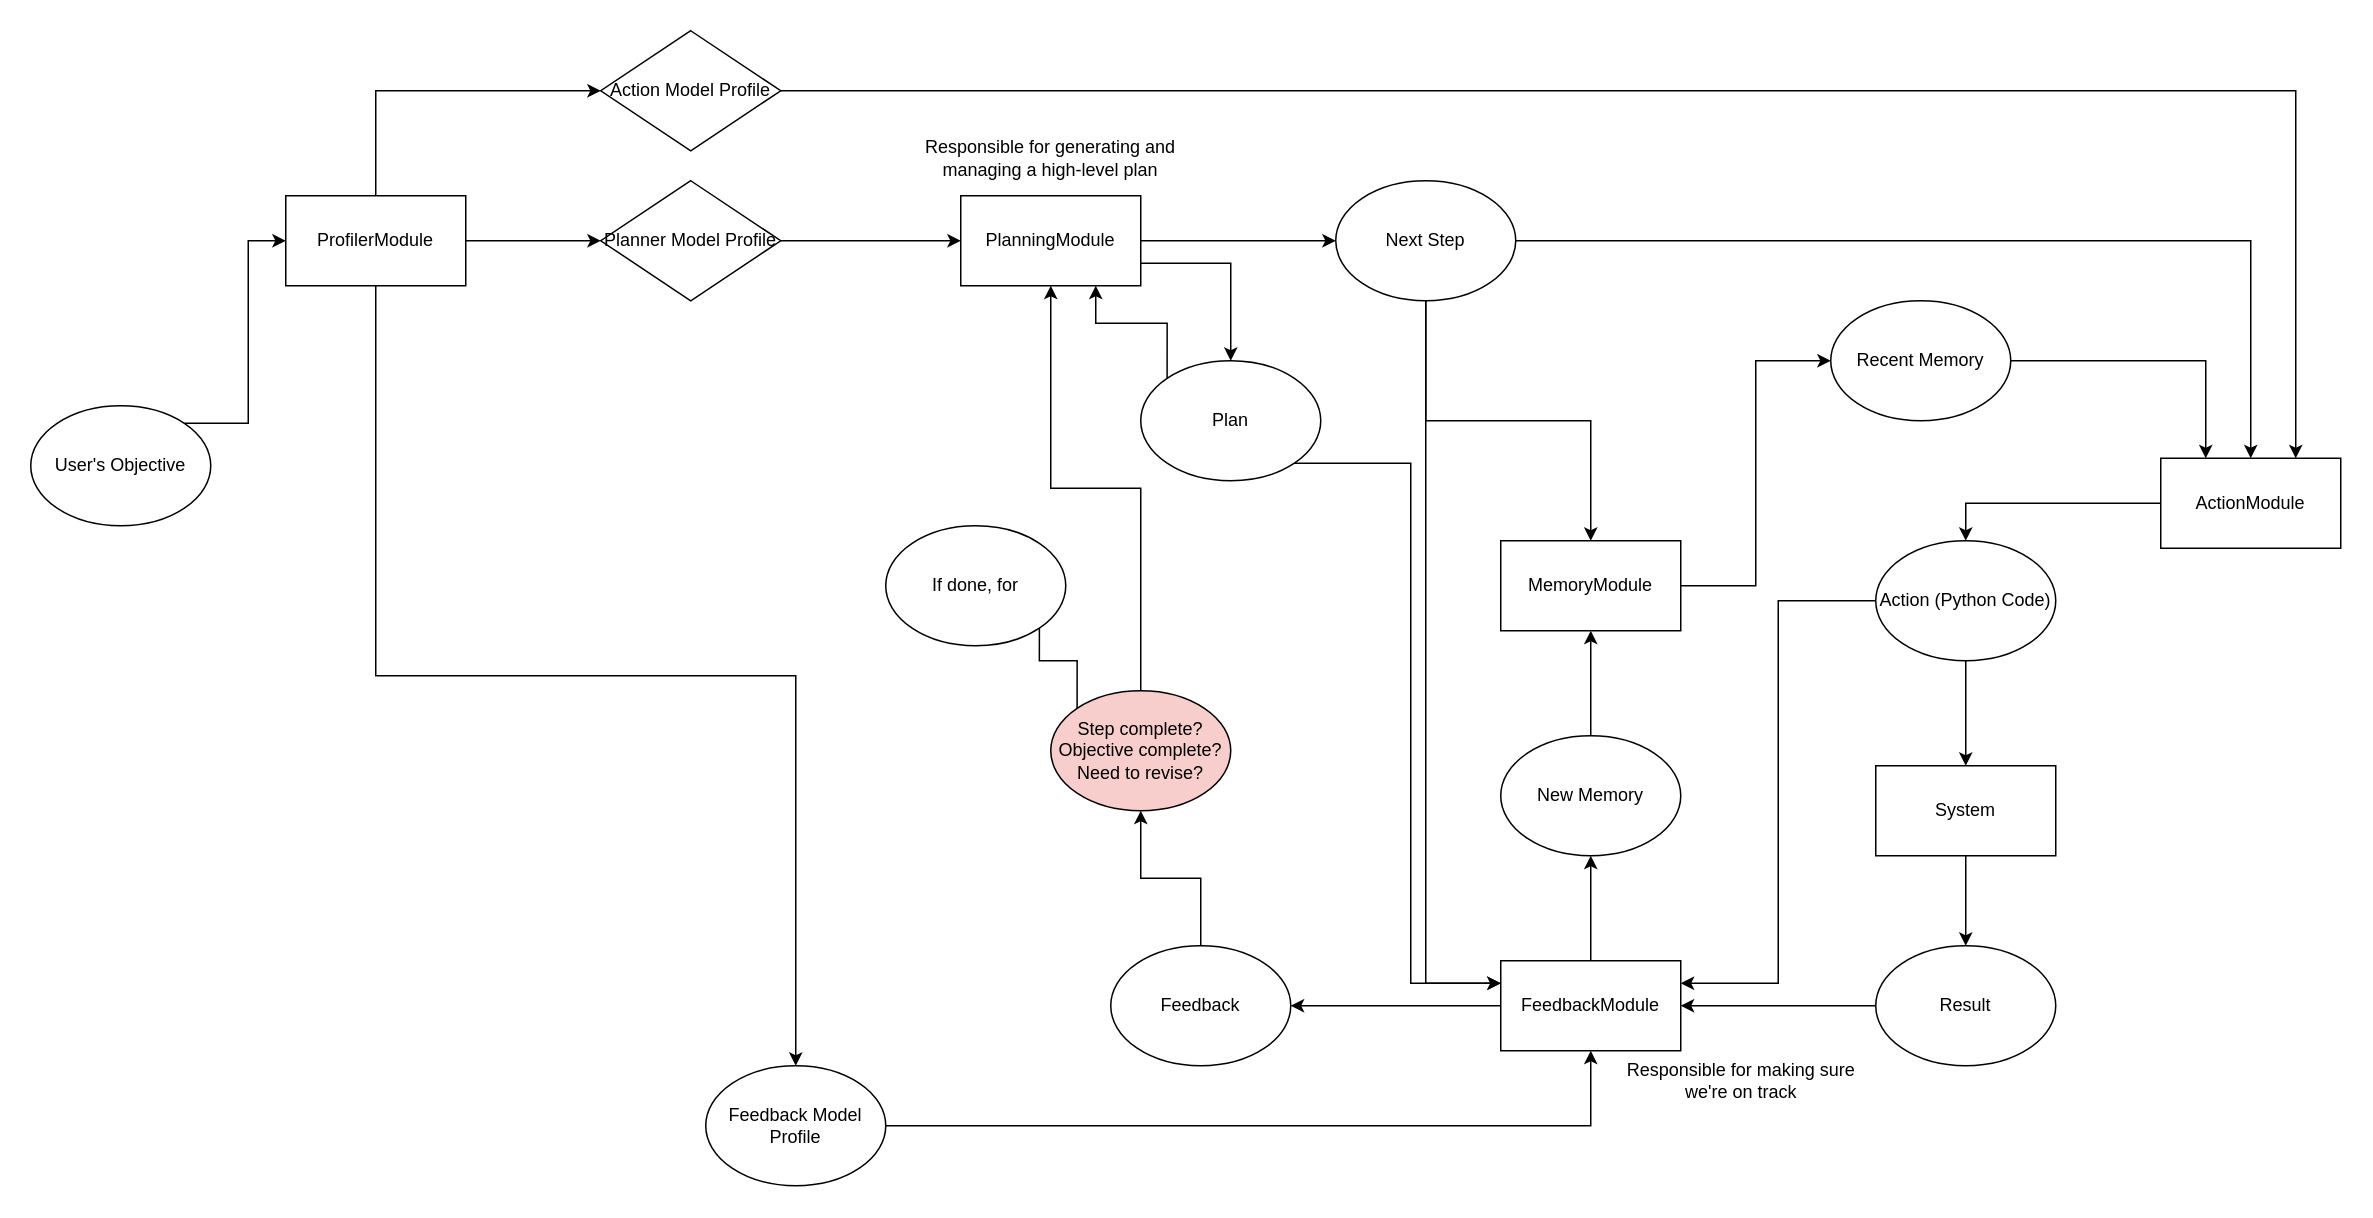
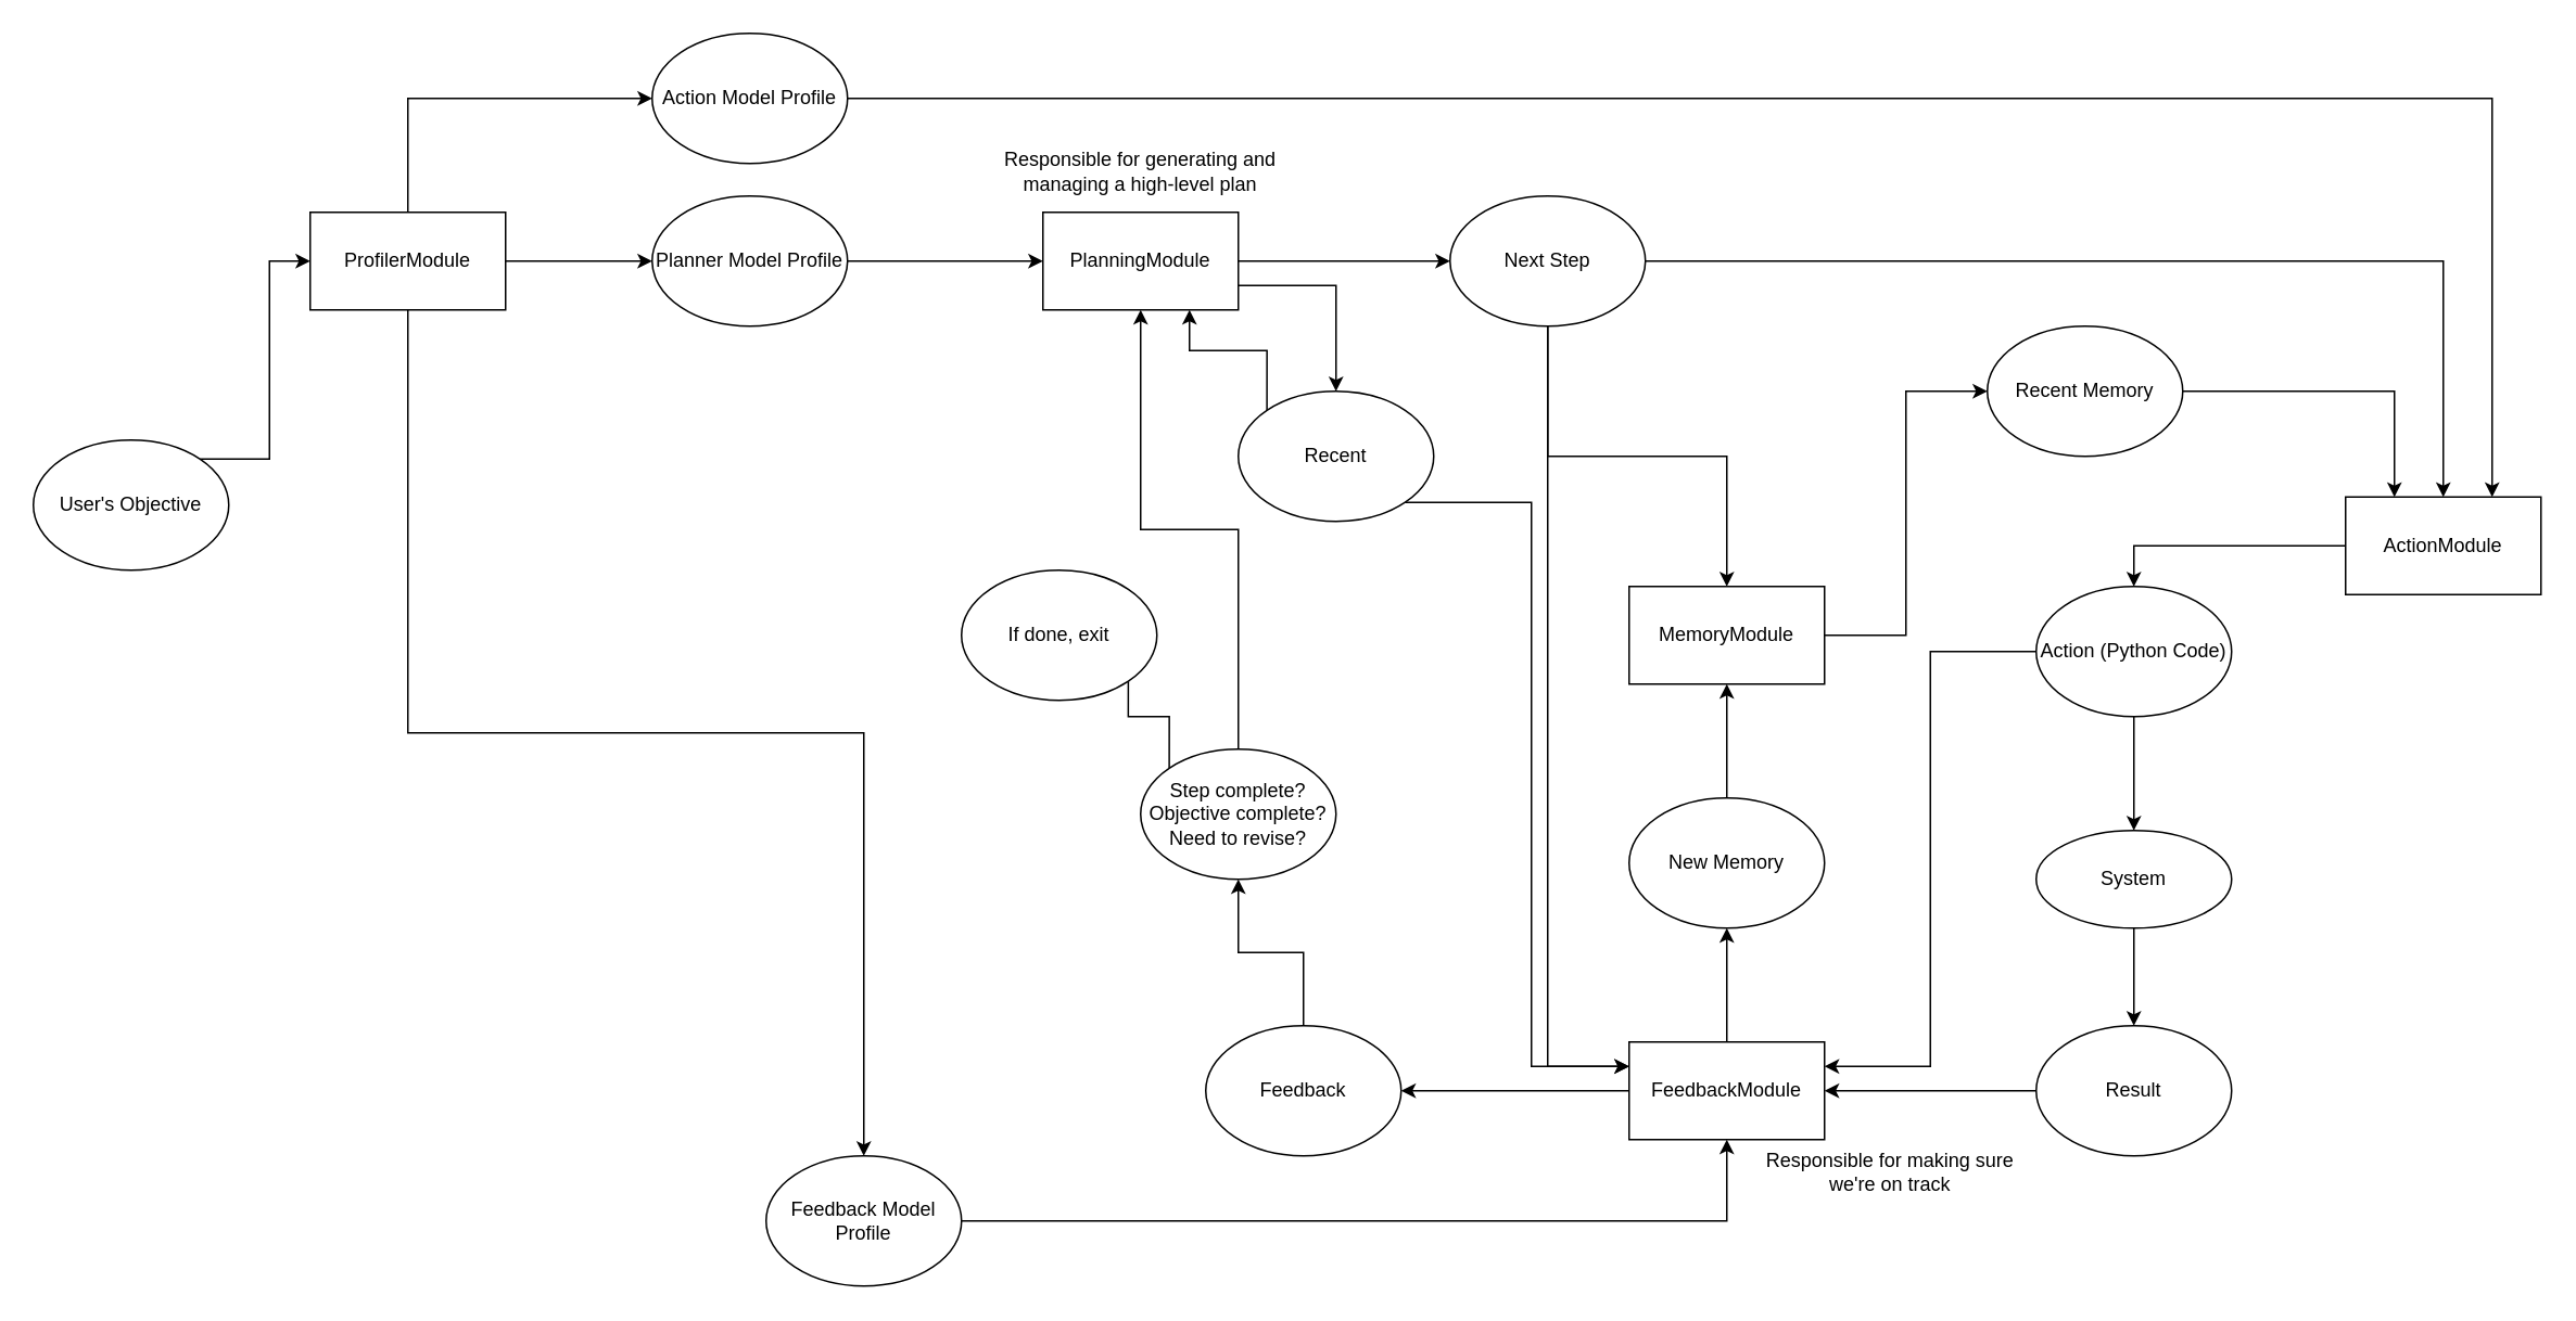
  <mxCell id="0" />
  <mxCell id="1" parent="0" />
  <mxCell id="2" style="edgeStyle=orthogonalEdgeStyle;rounded=0;orthogonalLoop=1;jettySize=auto;html=1;exitX=1;exitY=0.5;exitDx=0;exitDy=0;entryX=0;entryY=0.5;entryDx=0;entryDy=0;" edge="1" parent="1" source="5" target="7"><mxGeometry relative="1" as="geometry" /></mxCell>
  <mxCell id="3" style="edgeStyle=orthogonalEdgeStyle;rounded=0;orthogonalLoop=1;jettySize=auto;html=1;exitX=0.5;exitY=1;exitDx=0;exitDy=0;entryX=0.5;entryY=0;entryDx=0;entryDy=0;" edge="1" parent="1" source="5" target="18"><mxGeometry relative="1" as="geometry" /></mxCell>
  <mxCell id="4" style="edgeStyle=orthogonalEdgeStyle;rounded=0;orthogonalLoop=1;jettySize=auto;html=1;exitX=0.5;exitY=0;exitDx=0;exitDy=0;entryX=0;entryY=0.5;entryDx=0;entryDy=0;" edge="1" parent="1" source="5" target="41"><mxGeometry relative="1" as="geometry" /></mxCell>
  <mxCell id="5" value="ProfilerModule" style="rounded=0;whiteSpace=wrap;html=1;" vertex="1" parent="1"><mxGeometry x="190" y="130" width="120" height="60" as="geometry" /></mxCell>
  <mxCell id="6" style="edgeStyle=orthogonalEdgeStyle;rounded=0;orthogonalLoop=1;jettySize=auto;html=1;exitX=1;exitY=0.5;exitDx=0;exitDy=0;entryX=0;entryY=0.5;entryDx=0;entryDy=0;" edge="1" parent="1" source="7" target="14"><mxGeometry relative="1" as="geometry" /></mxCell>
- <mxCell id="7" value="Planner Model Profile" style="rhombus;whiteSpace=wrap;html=1;" vertex="1" parent="1"><mxGeometry x="400" y="120" width="120" height="80" as="geometry" /></mxCell>
+ <mxCell id="7" value="Planner Model Profile" style="ellipse;whiteSpace=wrap;html=1;" vertex="1" parent="1"><mxGeometry x="400" y="120" width="120" height="80" as="geometry" /></mxCell>
  <mxCell id="8" style="edgeStyle=orthogonalEdgeStyle;rounded=0;orthogonalLoop=1;jettySize=auto;html=1;exitX=1;exitY=0.5;exitDx=0;exitDy=0;entryX=0;entryY=0.5;entryDx=0;entryDy=0;" edge="1" parent="1" source="9" target="47"><mxGeometry relative="1" as="geometry" /></mxCell>
  <mxCell id="9" value="MemoryModule" style="rounded=0;whiteSpace=wrap;html=1;" vertex="1" parent="1"><mxGeometry x="1000" y="360" width="120" height="60" as="geometry" /></mxCell>
  <mxCell id="10" style="edgeStyle=orthogonalEdgeStyle;rounded=0;orthogonalLoop=1;jettySize=auto;html=1;exitX=0;exitY=0.5;exitDx=0;exitDy=0;entryX=0.5;entryY=0;entryDx=0;entryDy=0;" edge="1" parent="1" source="11" target="34"><mxGeometry relative="1" as="geometry" /></mxCell>
  <mxCell id="11" value="ActionModule" style="rounded=0;whiteSpace=wrap;html=1;" vertex="1" parent="1"><mxGeometry x="1440" y="305" width="120" height="60" as="geometry" /></mxCell>
  <mxCell id="12" style="edgeStyle=orthogonalEdgeStyle;rounded=0;orthogonalLoop=1;jettySize=auto;html=1;exitX=1;exitY=0.5;exitDx=0;exitDy=0;entryX=0;entryY=0.5;entryDx=0;entryDy=0;" edge="1" parent="1" source="14" target="22"><mxGeometry relative="1" as="geometry" /></mxCell>
  <mxCell id="13" style="edgeStyle=orthogonalEdgeStyle;rounded=0;orthogonalLoop=1;jettySize=auto;html=1;exitX=1;exitY=0.75;exitDx=0;exitDy=0;entryX=0.5;entryY=0;entryDx=0;entryDy=0;" edge="1" parent="1" source="14" target="39"><mxGeometry relative="1" as="geometry" /></mxCell>
  <mxCell id="14" value="PlanningModule" style="rounded=0;whiteSpace=wrap;html=1;" vertex="1" parent="1"><mxGeometry x="640" y="130" width="120" height="60" as="geometry" /></mxCell>
  <mxCell id="15" style="edgeStyle=orthogonalEdgeStyle;rounded=0;orthogonalLoop=1;jettySize=auto;html=1;exitX=0;exitY=0.5;exitDx=0;exitDy=0;entryX=1;entryY=0.5;entryDx=0;entryDy=0;" edge="1" parent="1" source="16" target="25"><mxGeometry relative="1" as="geometry" /></mxCell>
  <mxCell id="16" value="Result" style="ellipse;whiteSpace=wrap;html=1;" vertex="1" parent="1"><mxGeometry x="1250" y="630" width="120" height="80" as="geometry" /></mxCell>
  <mxCell id="17" style="edgeStyle=orthogonalEdgeStyle;rounded=0;orthogonalLoop=1;jettySize=auto;html=1;exitX=1;exitY=0.5;exitDx=0;exitDy=0;entryX=0.5;entryY=1;entryDx=0;entryDy=0;" edge="1" parent="1" source="18" target="25"><mxGeometry relative="1" as="geometry" /></mxCell>
  <mxCell id="18" value="Feedback Model Profile" style="ellipse;whiteSpace=wrap;html=1;" vertex="1" parent="1"><mxGeometry x="470" y="710" width="120" height="80" as="geometry" /></mxCell>
  <mxCell id="19" style="edgeStyle=orthogonalEdgeStyle;rounded=0;orthogonalLoop=1;jettySize=auto;html=1;exitX=1;exitY=0.5;exitDx=0;exitDy=0;entryX=0.5;entryY=0;entryDx=0;entryDy=0;" edge="1" parent="1" source="22" target="11"><mxGeometry relative="1" as="geometry" /></mxCell>
  <mxCell id="20" style="edgeStyle=orthogonalEdgeStyle;rounded=0;orthogonalLoop=1;jettySize=auto;html=1;exitX=0.5;exitY=1;exitDx=0;exitDy=0;entryX=0.5;entryY=0;entryDx=0;entryDy=0;" edge="1" parent="1" source="22" target="9"><mxGeometry relative="1" as="geometry" /></mxCell>
  <mxCell id="21" style="edgeStyle=orthogonalEdgeStyle;rounded=0;orthogonalLoop=1;jettySize=auto;html=1;exitX=0.5;exitY=1;exitDx=0;exitDy=0;entryX=0;entryY=0.25;entryDx=0;entryDy=0;" edge="1" parent="1" source="22" target="25"><mxGeometry relative="1" as="geometry" /></mxCell>
  <mxCell id="22" value="Next Step" style="ellipse;whiteSpace=wrap;html=1;" vertex="1" parent="1"><mxGeometry x="890" y="120" width="120" height="80" as="geometry" /></mxCell>
  <mxCell id="23" style="edgeStyle=orthogonalEdgeStyle;rounded=0;orthogonalLoop=1;jettySize=auto;html=1;exitX=0;exitY=0.5;exitDx=0;exitDy=0;entryX=1;entryY=0.5;entryDx=0;entryDy=0;" edge="1" parent="1" source="25" target="27"><mxGeometry relative="1" as="geometry" /></mxCell>
  <mxCell id="24" style="edgeStyle=orthogonalEdgeStyle;rounded=0;orthogonalLoop=1;jettySize=auto;html=1;exitX=0.5;exitY=0;exitDx=0;exitDy=0;entryX=0.5;entryY=1;entryDx=0;entryDy=0;" edge="1" parent="1" source="25" target="29"><mxGeometry relative="1" as="geometry" /></mxCell>
  <mxCell id="25" value="FeedbackModule" style="rounded=0;whiteSpace=wrap;html=1;" vertex="1" parent="1"><mxGeometry x="1000" y="640" width="120" height="60" as="geometry" /></mxCell>
  <mxCell id="26" style="edgeStyle=orthogonalEdgeStyle;rounded=0;orthogonalLoop=1;jettySize=auto;html=1;exitX=0.5;exitY=0;exitDx=0;exitDy=0;entryX=0.5;entryY=1;entryDx=0;entryDy=0;" edge="1" parent="1" source="27" target="44"><mxGeometry relative="1" as="geometry" /></mxCell>
  <mxCell id="27" value="Feedback" style="ellipse;whiteSpace=wrap;html=1;" vertex="1" parent="1"><mxGeometry x="740" y="630" width="120" height="80" as="geometry" /></mxCell>
  <mxCell id="28" style="edgeStyle=orthogonalEdgeStyle;rounded=0;orthogonalLoop=1;jettySize=auto;html=1;exitX=0.5;exitY=0;exitDx=0;exitDy=0;entryX=0.5;entryY=1;entryDx=0;entryDy=0;" edge="1" parent="1" source="29" target="9"><mxGeometry relative="1" as="geometry" /></mxCell>
  <mxCell id="29" value="New Memory" style="ellipse;whiteSpace=wrap;html=1;" vertex="1" parent="1"><mxGeometry x="1000" y="490" width="120" height="80" as="geometry" /></mxCell>
  <mxCell id="30" value="Responsible for generating and managing a high-level plan" style="text;html=1;strokeColor=none;fillColor=none;align=center;verticalAlign=middle;whiteSpace=wrap;rounded=0;" vertex="1" parent="1"><mxGeometry x="615" y="90" width="170" height="30" as="geometry" /></mxCell>
  <mxCell id="31" value="Responsible for making sure&lt;br&gt;we're on track" style="text;html=1;align=center;verticalAlign=middle;resizable=0;points=[];autosize=1;strokeColor=none;fillColor=none;" vertex="1" parent="1"><mxGeometry x="1070" y="700" width="180" height="40" as="geometry" /></mxCell>
  <mxCell id="32" style="edgeStyle=orthogonalEdgeStyle;rounded=0;orthogonalLoop=1;jettySize=auto;html=1;exitX=0.5;exitY=1;exitDx=0;exitDy=0;entryX=0.5;entryY=0;entryDx=0;entryDy=0;" edge="1" parent="1" source="34" target="36"><mxGeometry relative="1" as="geometry" /></mxCell>
  <mxCell id="33" style="edgeStyle=orthogonalEdgeStyle;rounded=0;orthogonalLoop=1;jettySize=auto;html=1;exitX=0;exitY=0.5;exitDx=0;exitDy=0;entryX=1;entryY=0.25;entryDx=0;entryDy=0;" edge="1" parent="1" source="34" target="25"><mxGeometry relative="1" as="geometry" /></mxCell>
  <mxCell id="34" value="Action (Python Code)" style="ellipse;whiteSpace=wrap;html=1;" vertex="1" parent="1"><mxGeometry x="1250" y="360" width="120" height="80" as="geometry" /></mxCell>
  <mxCell id="35" style="edgeStyle=orthogonalEdgeStyle;rounded=0;orthogonalLoop=1;jettySize=auto;html=1;exitX=0.5;exitY=1;exitDx=0;exitDy=0;entryX=0.5;entryY=0;entryDx=0;entryDy=0;" edge="1" parent="1" source="36" target="16"><mxGeometry relative="1" as="geometry" /></mxCell>
- <mxCell id="36" value="System" style="rounded=0;whiteSpace=wrap;html=1;" vertex="1" parent="1"><mxGeometry x="1250" y="510" width="120" height="60" as="geometry" /></mxCell>
+ <mxCell id="36" value="System" style="ellipse;whiteSpace=wrap;html=1;" vertex="1" parent="1"><mxGeometry x="1250" y="510" width="120" height="60" as="geometry" /></mxCell>
  <mxCell id="37" style="edgeStyle=orthogonalEdgeStyle;rounded=0;orthogonalLoop=1;jettySize=auto;html=1;exitX=0;exitY=0;exitDx=0;exitDy=0;entryX=0.75;entryY=1;entryDx=0;entryDy=0;" edge="1" parent="1" source="39" target="14"><mxGeometry relative="1" as="geometry" /></mxCell>
  <mxCell id="38" style="edgeStyle=orthogonalEdgeStyle;rounded=0;orthogonalLoop=1;jettySize=auto;html=1;exitX=1;exitY=1;exitDx=0;exitDy=0;entryX=0;entryY=0.25;entryDx=0;entryDy=0;" edge="1" parent="1" source="39" target="25"><mxGeometry relative="1" as="geometry" /></mxCell>
- <mxCell id="39" value="Plan" style="ellipse;whiteSpace=wrap;html=1;" vertex="1" parent="1"><mxGeometry x="760" y="240" width="120" height="80" as="geometry" /></mxCell>
+ <mxCell id="39" value="Recent" style="ellipse;whiteSpace=wrap;html=1;" vertex="1" parent="1"><mxGeometry x="760" y="240" width="120" height="80" as="geometry" /></mxCell>
  <mxCell id="40" style="edgeStyle=orthogonalEdgeStyle;rounded=0;orthogonalLoop=1;jettySize=auto;html=1;exitX=1;exitY=0.5;exitDx=0;exitDy=0;entryX=0.75;entryY=0;entryDx=0;entryDy=0;" edge="1" parent="1" source="41" target="11"><mxGeometry relative="1" as="geometry" /></mxCell>
- <mxCell id="41" value="Action Model Profile" style="rhombus;whiteSpace=wrap;html=1;" vertex="1" parent="1"><mxGeometry x="400" y="20" width="120" height="80" as="geometry" /></mxCell>
+ <mxCell id="41" value="Action Model Profile" style="ellipse;whiteSpace=wrap;html=1;" vertex="1" parent="1"><mxGeometry x="400" y="20" width="120" height="80" as="geometry" /></mxCell>
  <mxCell id="42" style="edgeStyle=orthogonalEdgeStyle;rounded=0;orthogonalLoop=1;jettySize=auto;html=1;exitX=0.5;exitY=0;exitDx=0;exitDy=0;entryX=0.5;entryY=1;entryDx=0;entryDy=0;" edge="1" parent="1" source="44" target="14"><mxGeometry relative="1" as="geometry" /></mxCell>
  <mxCell id="43" style="edgeStyle=orthogonalEdgeStyle;rounded=0;orthogonalLoop=1;jettySize=auto;html=1;exitX=0;exitY=0;exitDx=0;exitDy=0;entryX=1;entryY=1;entryDx=0;entryDy=0;endArrow=none;" edge="1" parent="1" source="44" target="45"><mxGeometry relative="1" as="geometry" /></mxCell>
- <mxCell id="44" value="Step complete? Objective complete? Need to revise?" style="ellipse;whiteSpace=wrap;html=1;fillColor=#f8cecc;" vertex="1" parent="1"><mxGeometry x="700" y="460" width="120" height="80" as="geometry" /></mxCell>
- <mxCell id="45" value="If done, for" style="ellipse;whiteSpace=wrap;html=1;" vertex="1" parent="1"><mxGeometry x="590" y="350" width="120" height="80" as="geometry" /></mxCell>
+ <mxCell id="44" value="Step complete? Objective complete? Need to revise?" style="ellipse;whiteSpace=wrap;html=1;" vertex="1" parent="1"><mxGeometry x="700" y="460" width="120" height="80" as="geometry" /></mxCell>
+ <mxCell id="45" value="If done, exit" style="ellipse;whiteSpace=wrap;html=1;" vertex="1" parent="1"><mxGeometry x="590" y="350" width="120" height="80" as="geometry" /></mxCell>
  <mxCell id="46" style="edgeStyle=orthogonalEdgeStyle;rounded=0;orthogonalLoop=1;jettySize=auto;html=1;exitX=1;exitY=0.5;exitDx=0;exitDy=0;entryX=0.25;entryY=0;entryDx=0;entryDy=0;" edge="1" parent="1" source="47" target="11"><mxGeometry relative="1" as="geometry" /></mxCell>
  <mxCell id="47" value="Recent Memory" style="ellipse;whiteSpace=wrap;html=1;" vertex="1" parent="1"><mxGeometry x="1220" y="200" width="120" height="80" as="geometry" /></mxCell>
  <mxCell id="48" style="edgeStyle=orthogonalEdgeStyle;rounded=0;orthogonalLoop=1;jettySize=auto;html=1;exitX=1;exitY=0;exitDx=0;exitDy=0;entryX=0;entryY=0.5;entryDx=0;entryDy=0;" edge="1" parent="1" source="49" target="5"><mxGeometry relative="1" as="geometry" /></mxCell>
  <mxCell id="49" value="User's Objective" style="ellipse;whiteSpace=wrap;html=1;" vertex="1" parent="1"><mxGeometry x="20" y="270" width="120" height="80" as="geometry" /></mxCell>
